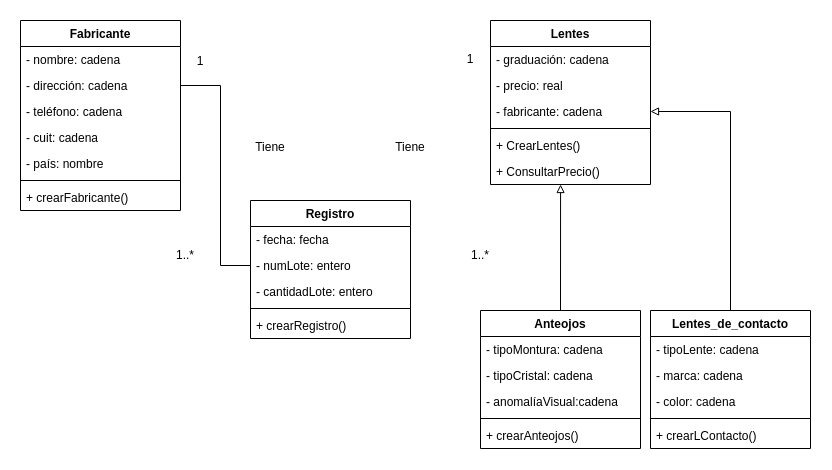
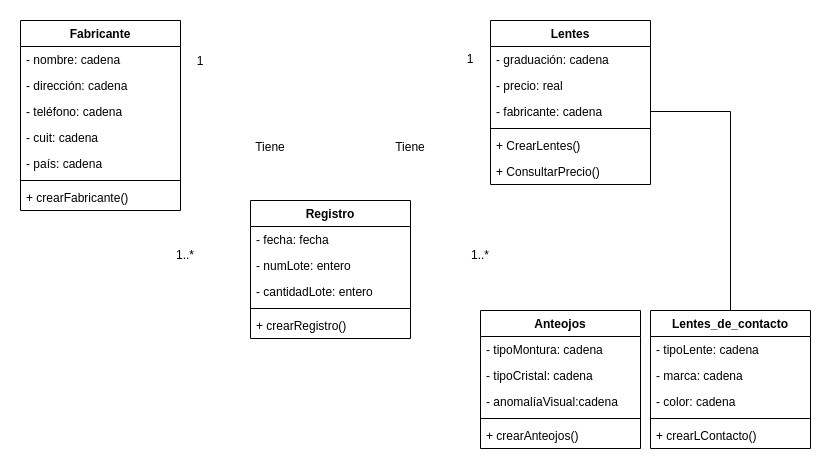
  <mxCell id="0" />
  <mxCell id="1" parent="0" />
  <mxCell id="2" value="Anteojos" style="swimlane;fontStyle=1;align=center;verticalAlign=top;childLayout=stackLayout;horizontal=1;startSize=26;horizontalStack=0;resizeParent=1;resizeParentMax=0;resizeLast=0;collapsible=1;marginBottom=0;" vertex="1" parent="1"><mxGeometry x="480" y="310" width="160" height="138" as="geometry" /></mxCell>
  <mxCell id="3" value="- tipoMontura: cadena" style="text;strokeColor=none;fillColor=none;align=left;verticalAlign=top;spacingLeft=4;spacingRight=4;overflow=hidden;rotatable=0;points=[[0,0.5],[1,0.5]];portConstraint=eastwest;" vertex="1" parent="2"><mxGeometry y="26" width="160" height="26" as="geometry" /></mxCell>
  <mxCell id="4" value="- tipoCristal: cadena" style="text;strokeColor=none;fillColor=none;align=left;verticalAlign=top;spacingLeft=4;spacingRight=4;overflow=hidden;rotatable=0;points=[[0,0.5],[1,0.5]];portConstraint=eastwest;" vertex="1" parent="2"><mxGeometry y="52" width="160" height="26" as="geometry" /></mxCell>
  <mxCell id="5" value="- anomalíaVisual:cadena" style="text;strokeColor=none;fillColor=none;align=left;verticalAlign=top;spacingLeft=4;spacingRight=4;overflow=hidden;rotatable=0;points=[[0,0.5],[1,0.5]];portConstraint=eastwest;" vertex="1" parent="2"><mxGeometry y="78" width="160" height="26" as="geometry" /></mxCell>
  <mxCell id="6" value="" style="line;strokeWidth=1;fillColor=none;align=left;verticalAlign=middle;spacingTop=-1;spacingLeft=3;spacingRight=3;rotatable=0;labelPosition=right;points=[];portConstraint=eastwest;" vertex="1" parent="2"><mxGeometry y="104" width="160" height="8" as="geometry" /></mxCell>
  <mxCell id="7" value="+ crearAnteojos()" style="text;strokeColor=none;fillColor=none;align=left;verticalAlign=top;spacingLeft=4;spacingRight=4;overflow=hidden;rotatable=0;points=[[0,0.5],[1,0.5]];portConstraint=eastwest;" vertex="1" parent="2"><mxGeometry y="112" width="160" height="26" as="geometry" /></mxCell>
  <mxCell id="8" value="Lentes_de_contacto" style="swimlane;fontStyle=1;align=center;verticalAlign=top;childLayout=stackLayout;horizontal=1;startSize=26;horizontalStack=0;resizeParent=1;resizeParentMax=0;resizeLast=0;collapsible=1;marginBottom=0;" vertex="1" parent="1"><mxGeometry x="650" y="310" width="160" height="138" as="geometry" /></mxCell>
  <mxCell id="9" value="- tipoLente: cadena" style="text;strokeColor=none;fillColor=none;align=left;verticalAlign=top;spacingLeft=4;spacingRight=4;overflow=hidden;rotatable=0;points=[[0,0.5],[1,0.5]];portConstraint=eastwest;" vertex="1" parent="8"><mxGeometry y="26" width="160" height="26" as="geometry" /></mxCell>
  <mxCell id="10" value="- marca: cadena" style="text;strokeColor=none;fillColor=none;align=left;verticalAlign=top;spacingLeft=4;spacingRight=4;overflow=hidden;rotatable=0;points=[[0,0.5],[1,0.5]];portConstraint=eastwest;" vertex="1" parent="8"><mxGeometry y="52" width="160" height="26" as="geometry" /></mxCell>
  <mxCell id="11" value="- color: cadena" style="text;strokeColor=none;fillColor=none;align=left;verticalAlign=top;spacingLeft=4;spacingRight=4;overflow=hidden;rotatable=0;points=[[0,0.5],[1,0.5]];portConstraint=eastwest;" vertex="1" parent="8"><mxGeometry y="78" width="160" height="26" as="geometry" /></mxCell>
  <mxCell id="12" value="" style="line;strokeWidth=1;fillColor=none;align=left;verticalAlign=middle;spacingTop=-1;spacingLeft=3;spacingRight=3;rotatable=0;labelPosition=right;points=[];portConstraint=eastwest;" vertex="1" parent="8"><mxGeometry y="104" width="160" height="8" as="geometry" /></mxCell>
  <mxCell id="13" value="+ crearLContacto()" style="text;strokeColor=none;fillColor=none;align=left;verticalAlign=top;spacingLeft=4;spacingRight=4;overflow=hidden;rotatable=0;points=[[0,0.5],[1,0.5]];portConstraint=eastwest;" vertex="1" parent="8"><mxGeometry y="112" width="160" height="26" as="geometry" /></mxCell>
  <mxCell id="14" value="Lentes" style="swimlane;fontStyle=1;align=center;verticalAlign=top;childLayout=stackLayout;horizontal=1;startSize=26;horizontalStack=0;resizeParent=1;resizeParentMax=0;resizeLast=0;collapsible=1;marginBottom=0;" vertex="1" parent="1"><mxGeometry x="490" y="20" width="160" height="164" as="geometry" /></mxCell>
  <mxCell id="15" value="- graduación: cadena" style="text;strokeColor=none;fillColor=none;align=left;verticalAlign=top;spacingLeft=4;spacingRight=4;overflow=hidden;rotatable=0;points=[[0,0.5],[1,0.5]];portConstraint=eastwest;" vertex="1" parent="14"><mxGeometry y="26" width="160" height="26" as="geometry" /></mxCell>
  <mxCell id="16" value="- precio: real" style="text;strokeColor=none;fillColor=none;align=left;verticalAlign=top;spacingLeft=4;spacingRight=4;overflow=hidden;rotatable=0;points=[[0,0.5],[1,0.5]];portConstraint=eastwest;" vertex="1" parent="14"><mxGeometry y="52" width="160" height="26" as="geometry" /></mxCell>
  <mxCell id="17" value="- fabricante: cadena" style="text;strokeColor=none;fillColor=none;align=left;verticalAlign=top;spacingLeft=4;spacingRight=4;overflow=hidden;rotatable=0;points=[[0,0.5],[1,0.5]];portConstraint=eastwest;" vertex="1" parent="14"><mxGeometry y="78" width="160" height="26" as="geometry" /></mxCell>
  <mxCell id="18" value="" style="line;strokeWidth=1;fillColor=none;align=left;verticalAlign=middle;spacingTop=-1;spacingLeft=3;spacingRight=3;rotatable=0;labelPosition=right;points=[];portConstraint=eastwest;" vertex="1" parent="14"><mxGeometry y="104" width="160" height="8" as="geometry" /></mxCell>
  <mxCell id="19" value="+ CrearLentes()" style="text;strokeColor=none;fillColor=none;align=left;verticalAlign=top;spacingLeft=4;spacingRight=4;overflow=hidden;rotatable=0;points=[[0,0.5],[1,0.5]];portConstraint=eastwest;" vertex="1" parent="14"><mxGeometry y="112" width="160" height="26" as="geometry" /></mxCell>
  <mxCell id="20" value="+ ConsultarPrecio()" style="text;strokeColor=none;fillColor=none;align=left;verticalAlign=top;spacingLeft=4;spacingRight=4;overflow=hidden;rotatable=0;points=[[0,0.5],[1,0.5]];portConstraint=eastwest;" vertex="1" parent="14"><mxGeometry y="138" width="160" height="26" as="geometry" /></mxCell>
- <mxCell id="21" value="" style="endArrow=block;html=1;rounded=0;endFill=0;exitX=0.5;exitY=0;exitDx=0;exitDy=0;entryX=0.438;entryY=1;entryDx=0;entryDy=0;entryPerimeter=0;" edge="1" parent="1" source="2" target="20"><mxGeometry width="50" height="50" relative="1" as="geometry"><mxPoint x="380" y="180" as="sourcePoint" /><mxPoint x="560" y="210" as="targetPoint" /><Array as="points" /></mxGeometry></mxCell>
- <mxCell id="22" value="" style="endArrow=block;html=1;rounded=0;endFill=0;entryX=1;entryY=0.5;entryDx=0;entryDy=0;exitX=0.5;exitY=0;exitDx=0;exitDy=0;" edge="1" parent="1" source="8" target="17"><mxGeometry width="50" height="50" relative="1" as="geometry"><mxPoint x="700" y="180" as="sourcePoint" /><mxPoint x="750" y="130" as="targetPoint" /><Array as="points"><mxPoint x="730" y="111" /></Array></mxGeometry></mxCell>
+ <mxCell id="22" value="" style="endArrow=none;html=1;rounded=0;endFill=0;entryX=1;entryY=0.5;entryDx=0;entryDy=0;exitX=0.5;exitY=0;exitDx=0;exitDy=0;" edge="1" parent="1" source="8" target="17"><mxGeometry width="50" height="50" relative="1" as="geometry"><mxPoint x="700" y="180" as="sourcePoint" /><mxPoint x="750" y="130" as="targetPoint" /><Array as="points"><mxPoint x="730" y="111" /></Array></mxGeometry></mxCell>
  <mxCell id="23" value="Fabricante" style="swimlane;fontStyle=1;align=center;verticalAlign=top;childLayout=stackLayout;horizontal=1;startSize=26;horizontalStack=0;resizeParent=1;resizeParentMax=0;resizeLast=0;collapsible=1;marginBottom=0;" vertex="1" parent="1"><mxGeometry x="20" y="20" width="160" height="190" as="geometry" /></mxCell>
  <mxCell id="24" value="- nombre: cadena" style="text;strokeColor=none;fillColor=none;align=left;verticalAlign=top;spacingLeft=4;spacingRight=4;overflow=hidden;rotatable=0;points=[[0,0.5],[1,0.5]];portConstraint=eastwest;" vertex="1" parent="23"><mxGeometry y="26" width="160" height="26" as="geometry" /></mxCell>
  <mxCell id="25" value="- dirección: cadena" style="text;strokeColor=none;fillColor=none;align=left;verticalAlign=top;spacingLeft=4;spacingRight=4;overflow=hidden;rotatable=0;points=[[0,0.5],[1,0.5]];portConstraint=eastwest;" vertex="1" parent="23"><mxGeometry y="52" width="160" height="26" as="geometry" /></mxCell>
  <mxCell id="26" value="- teléfono: cadena" style="text;strokeColor=none;fillColor=none;align=left;verticalAlign=top;spacingLeft=4;spacingRight=4;overflow=hidden;rotatable=0;points=[[0,0.5],[1,0.5]];portConstraint=eastwest;" vertex="1" parent="23"><mxGeometry y="78" width="160" height="26" as="geometry" /></mxCell>
  <mxCell id="27" value="- cuit: cadena" style="text;strokeColor=none;fillColor=none;align=left;verticalAlign=top;spacingLeft=4;spacingRight=4;overflow=hidden;rotatable=0;points=[[0,0.5],[1,0.5]];portConstraint=eastwest;" vertex="1" parent="23"><mxGeometry y="104" width="160" height="26" as="geometry" /></mxCell>
- <mxCell id="28" value="- país: nombre" style="text;strokeColor=none;fillColor=none;align=left;verticalAlign=top;spacingLeft=4;spacingRight=4;overflow=hidden;rotatable=0;points=[[0,0.5],[1,0.5]];portConstraint=eastwest;" vertex="1" parent="23"><mxGeometry y="130" width="160" height="26" as="geometry" /></mxCell>
+ <mxCell id="28" value="- país: cadena" style="text;strokeColor=none;fillColor=none;align=left;verticalAlign=top;spacingLeft=4;spacingRight=4;overflow=hidden;rotatable=0;points=[[0,0.5],[1,0.5]];portConstraint=eastwest;" vertex="1" parent="23"><mxGeometry y="130" width="160" height="26" as="geometry" /></mxCell>
  <mxCell id="29" value="" style="line;strokeWidth=1;fillColor=none;align=left;verticalAlign=middle;spacingTop=-1;spacingLeft=3;spacingRight=3;rotatable=0;labelPosition=right;points=[];portConstraint=eastwest;" vertex="1" parent="23"><mxGeometry y="156" width="160" height="8" as="geometry" /></mxCell>
  <mxCell id="30" value="+ crearFabricante()" style="text;strokeColor=none;fillColor=none;align=left;verticalAlign=top;spacingLeft=4;spacingRight=4;overflow=hidden;rotatable=0;points=[[0,0.5],[1,0.5]];portConstraint=eastwest;" vertex="1" parent="23"><mxGeometry y="164" width="160" height="26" as="geometry" /></mxCell>
  <mxCell id="31" value="Registro" style="swimlane;fontStyle=1;align=center;verticalAlign=top;childLayout=stackLayout;horizontal=1;startSize=26;horizontalStack=0;resizeParent=1;resizeParentMax=0;resizeLast=0;collapsible=1;marginBottom=0;" vertex="1" parent="1"><mxGeometry x="250" y="200" width="160" height="138" as="geometry" /></mxCell>
  <mxCell id="32" value="- fecha: fecha" style="text;strokeColor=none;fillColor=none;align=left;verticalAlign=top;spacingLeft=4;spacingRight=4;overflow=hidden;rotatable=0;points=[[0,0.5],[1,0.5]];portConstraint=eastwest;" vertex="1" parent="31"><mxGeometry y="26" width="160" height="26" as="geometry" /></mxCell>
  <mxCell id="33" value="- numLote: entero" style="text;strokeColor=none;fillColor=none;align=left;verticalAlign=top;spacingLeft=4;spacingRight=4;overflow=hidden;rotatable=0;points=[[0,0.5],[1,0.5]];portConstraint=eastwest;" vertex="1" parent="31"><mxGeometry y="52" width="160" height="26" as="geometry" /></mxCell>
  <mxCell id="34" value="- cantidadLote: entero" style="text;strokeColor=none;fillColor=none;align=left;verticalAlign=top;spacingLeft=4;spacingRight=4;overflow=hidden;rotatable=0;points=[[0,0.5],[1,0.5]];portConstraint=eastwest;" vertex="1" parent="31"><mxGeometry y="78" width="160" height="26" as="geometry" /></mxCell>
  <mxCell id="35" value="" style="line;strokeWidth=1;fillColor=none;align=left;verticalAlign=middle;spacingTop=-1;spacingLeft=3;spacingRight=3;rotatable=0;labelPosition=right;points=[];portConstraint=eastwest;" vertex="1" parent="31"><mxGeometry y="104" width="160" height="8" as="geometry" /></mxCell>
  <mxCell id="36" value="+ crearRegistro()" style="text;strokeColor=none;fillColor=none;align=left;verticalAlign=top;spacingLeft=4;spacingRight=4;overflow=hidden;rotatable=0;points=[[0,0.5],[1,0.5]];portConstraint=eastwest;" vertex="1" parent="31"><mxGeometry y="112" width="160" height="26" as="geometry" /></mxCell>
- <mxCell id="37" value="" style="endArrow=none;html=1;rounded=0;entryX=0;entryY=0.5;entryDx=0;entryDy=0;exitX=1;exitY=0.5;exitDx=0;exitDy=0;" edge="1" parent="1" source="25" target="33"><mxGeometry width="50" height="50" relative="1" as="geometry"><mxPoint x="210" y="150" as="sourcePoint" /><mxPoint x="260" y="100" as="targetPoint" /><Array as="points"><mxPoint x="220" y="85" /><mxPoint x="220" y="265" /></Array></mxGeometry></mxCell>
  <mxCell id="38" value="Tiene" style="text;html=1;strokeColor=none;fillColor=none;align=center;verticalAlign=middle;whiteSpace=wrap;rounded=0;" vertex="1" parent="1"><mxGeometry x="240" y="132" width="60" height="30" as="geometry" /></mxCell>
  <mxCell id="39" value="Tiene" style="text;html=1;strokeColor=none;fillColor=none;align=center;verticalAlign=middle;whiteSpace=wrap;rounded=0;" vertex="1" parent="1"><mxGeometry x="380" y="132" width="60" height="30" as="geometry" /></mxCell>
  <mxCell id="40" value="1" style="text;html=1;strokeColor=none;fillColor=none;align=center;verticalAlign=middle;whiteSpace=wrap;rounded=0;" vertex="1" parent="1"><mxGeometry x="190" y="46" width="20" height="30" as="geometry" /></mxCell>
  <mxCell id="41" value="1" style="text;html=1;strokeColor=none;fillColor=none;align=center;verticalAlign=middle;whiteSpace=wrap;rounded=0;" vertex="1" parent="1"><mxGeometry x="460" y="44" width="20" height="30" as="geometry" /></mxCell>
  <mxCell id="42" value="1..*" style="text;html=1;strokeColor=none;fillColor=none;align=center;verticalAlign=middle;whiteSpace=wrap;rounded=0;" vertex="1" parent="1"><mxGeometry x="170" y="240" width="30" height="30" as="geometry" /></mxCell>
  <mxCell id="43" value="1..*" style="text;html=1;strokeColor=none;fillColor=none;align=center;verticalAlign=middle;whiteSpace=wrap;rounded=0;" vertex="1" parent="1"><mxGeometry x="470" y="240" width="20" height="30" as="geometry" /></mxCell>
